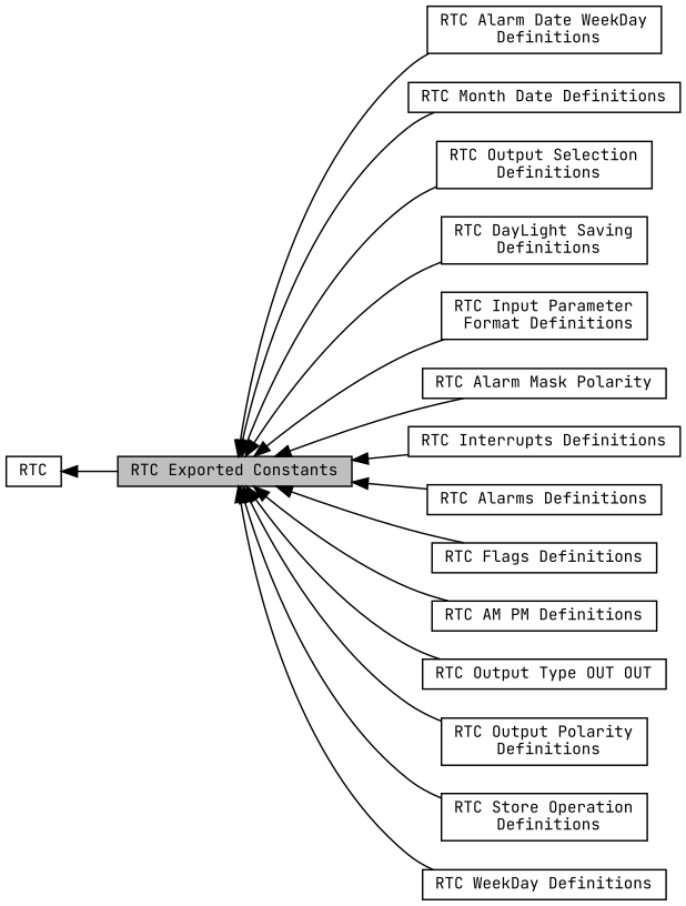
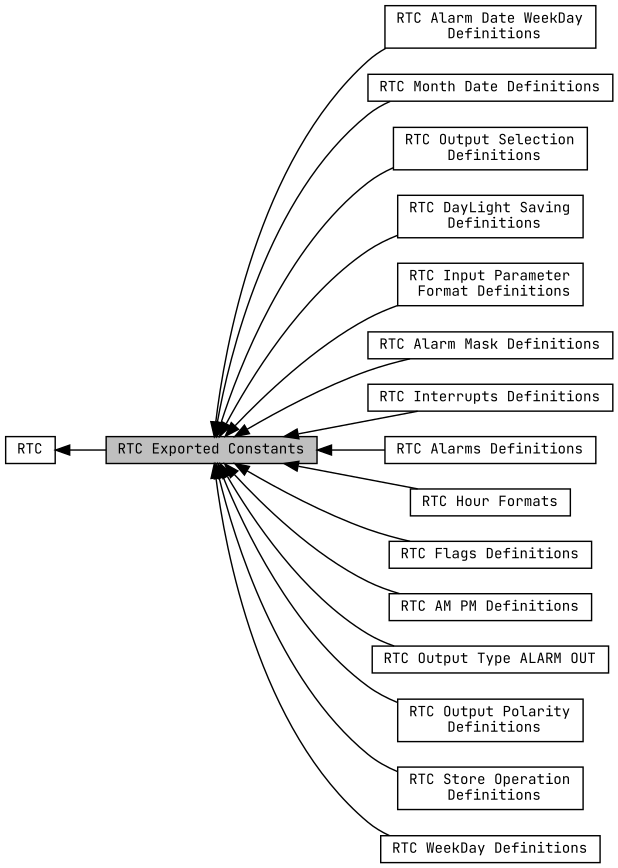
  digraph {
    fontname="JetBrains Mono"
    rankdir=LR
    node [color=black fillcolor=white fontname="JetBrains Mono" fontsize=10 shape=box style=filled]
    edge [dir=back fontname="JetBrains Mono" fontsize=10 labelfontname=Helvetica labelfontsize=10 shape=plaintext style=solid]
    n1 [height=0.2 label="RTC Alarm Date WeekDay\l Definitions" width=0.4]
    n2 [height=0.2 label="RTC Month Date Definitions" width=0.4]
    n3 [height=0.2 label="RTC Output Selection\l Definitions" width=0.4]
    n4 [height=0.2 label="RTC DayLight Saving\l Definitions" width=0.4]
    n5 [height=0.2 label="RTC Input Parameter\l Format Definitions" width=0.4]
    n6 [height=0.2 label=RTC width=0.4]
    n7 [fillcolor=grey75 fontcolor=black height=0.2 label="RTC Exported Constants" width=0.4]
-   n8 [height=0.2 label="RTC Alarm Mask Polarity" width=0.4]
+   n8 [height=0.2 label="RTC Alarm Mask Definitions" width=0.4]
    n9 [height=0.2 label="RTC Interrupts Definitions" width=0.4]
    n10 [height=0.2 label="RTC Alarms Definitions" width=0.4]
+   n11 [height=0.2 label="RTC Hour Formats" width=0.4]
    n12 [height=0.2 label="RTC Flags Definitions" width=0.4]
    n13 [height=0.2 label="RTC AM PM Definitions" width=0.4]
-   n14 [height=0.2 label="RTC Output Type OUT OUT" width=0.4]
+   n14 [height=0.2 label="RTC Output Type ALARM OUT" width=0.4]
    n15 [height=0.2 label="RTC Output Polarity\l Definitions" width=0.4]
    n16 [height=0.2 label="RTC Store Operation\l Definitions" width=0.4]
    n17 [height=0.2 label="RTC WeekDay Definitions" width=0.4]
    n6 -> n7
    n7 -> n1
    n7 -> n2
    n7 -> n3
    n7 -> n4
    n7 -> n5
    n7 -> n8
    n7 -> n9
    n7 -> n10
+   n7 -> n11
    n7 -> n12
    n7 -> n13
    n7 -> n14
    n7 -> n15
    n7 -> n16
    n7 -> n17
  }
